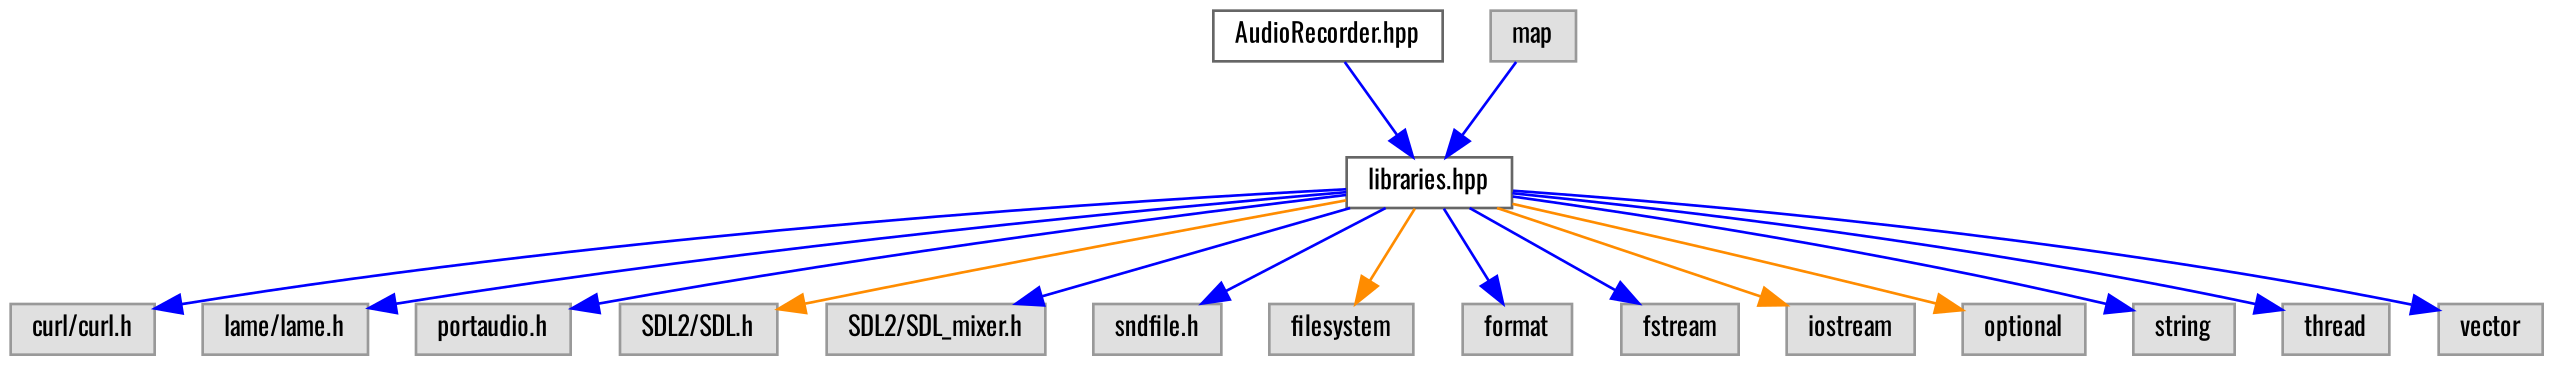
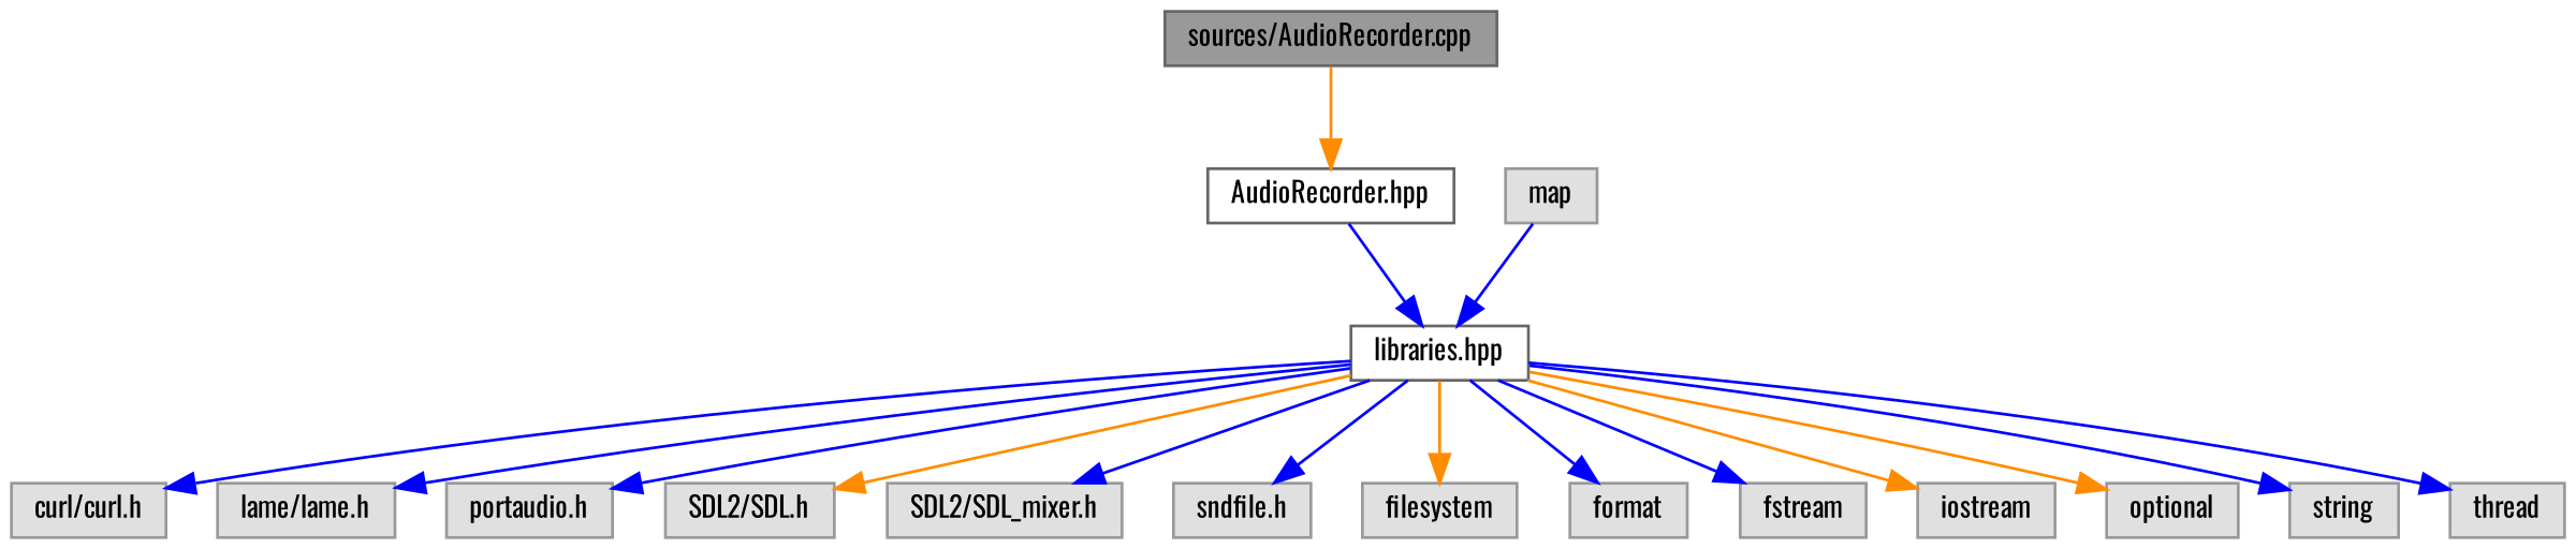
  digraph {
    fontname=Oswald
    node [color=grey60 fillcolor="#E0E0E0" fontname=Oswald fontsize=10 shape=box style=filled]
    edge [color=blue fontname=Oswald fontsize=10 labelfontname=Helvetica labelfontsize=10 style=solid]
+   n1 [color=gray40 fillcolor=grey60 fontcolor=black height=0.2 label="sources/AudioRecorder.cpp" width=0.4]
    n2 [color=grey40 fillcolor=white height=0.2 label="AudioRecorder.hpp" width=0.4]
    n3 [color=grey40 fillcolor=white height=0.2 label="libraries.hpp" width=0.4]
    n4 [height=0.2 label="curl/curl.h" width=0.4]
    n5 [height=0.2 label="lame/lame.h" width=0.4]
    n6 [height=0.2 label="portaudio.h" width=0.4]
    n7 [height=0.2 label="SDL2/SDL.h" width=0.4]
    n8 [height=0.2 label="SDL2/SDL_mixer.h" width=0.4]
    n9 [height=0.2 label="sndfile.h" width=0.4]
    n10 [height=0.2 label=filesystem width=0.4]
    n11 [height=0.2 label=format width=0.4]
    n12 [height=0.2 label=fstream width=0.4]
    n13 [height=0.2 label=iostream width=0.4]
    n14 [height=0.2 label=optional width=0.4]
    n15 [height=0.2 label=string width=0.4]
    n16 [height=0.2 label=thread width=0.4]
-   n17 [height=0.2 label=vector width=0.4]
    n18 [height=0.2 label=map width=0.4]
+   n1 -> n2 [color=darkorange]
    n2 -> n3
    n3 -> n4
    n3 -> n5
    n3 -> n6
    n3 -> n7 [color=darkorange]
    n3 -> n8
    n3 -> n9
    n3 -> n10 [color=darkorange]
    n3 -> n11
    n3 -> n12
    n3 -> n13 [color=darkorange]
    n3 -> n14 [color=darkorange]
    n3 -> n15
    n3 -> n16
-   n3 -> n17
    n18 -> n3
  }
